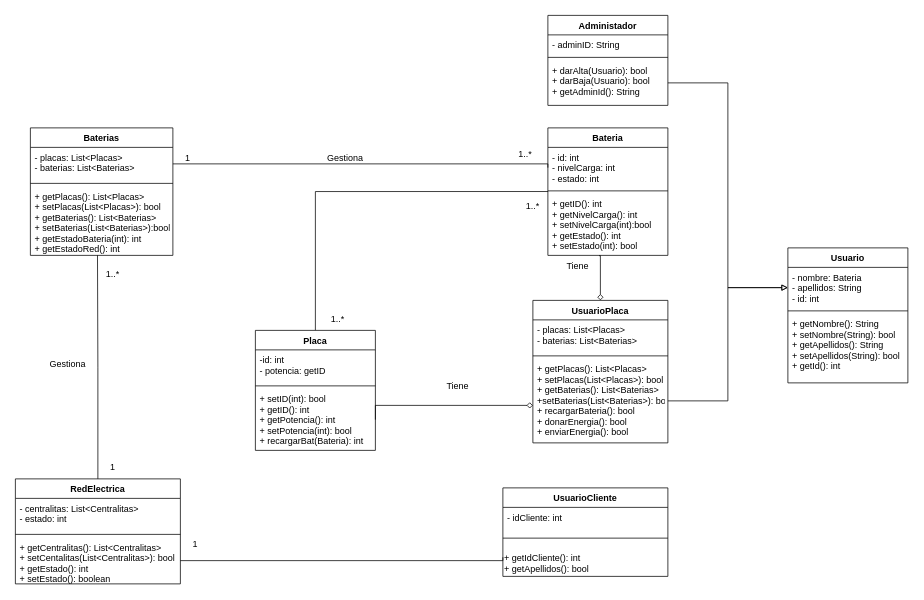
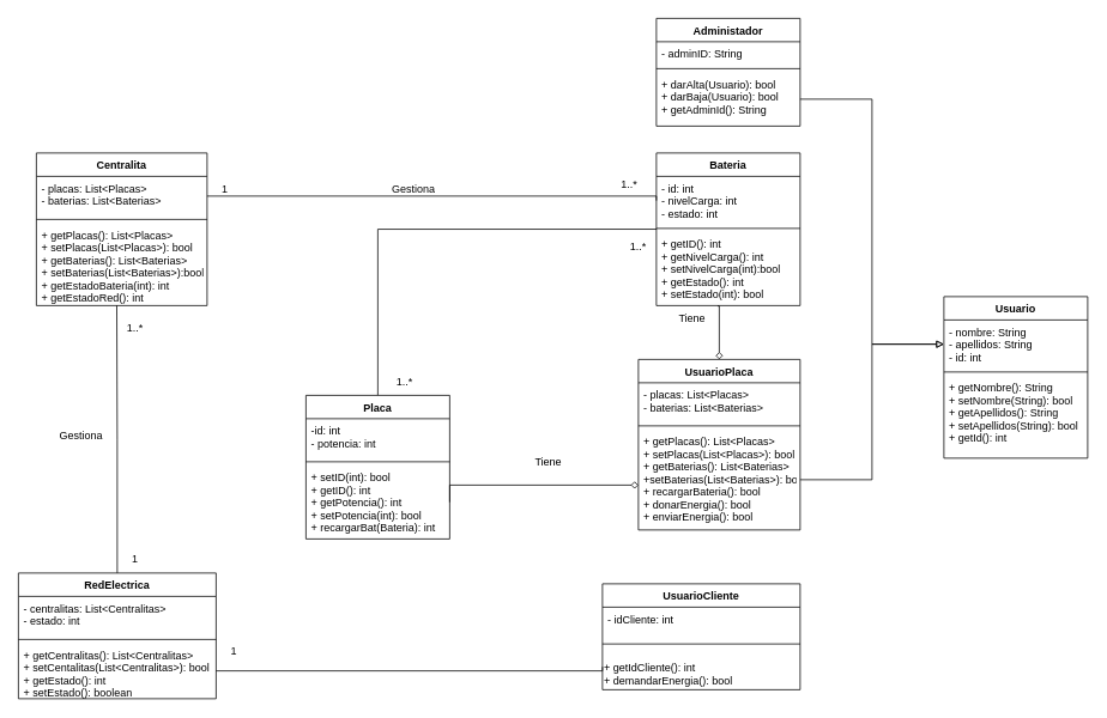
  <mxCell id="0" />
  <mxCell id="1" parent="0" />
  <mxCell id="2" value="Bateria" style="swimlane;fontStyle=1;align=center;verticalAlign=top;childLayout=stackLayout;horizontal=1;startSize=26;horizontalStack=0;resizeParent=1;resizeParentMax=0;resizeLast=0;collapsible=1;marginBottom=0;labelBackgroundColor=none;" vertex="1" parent="1"><mxGeometry x="730" y="170" width="160" height="170" as="geometry" /></mxCell>
  <mxCell id="3" value="- id: int&#10;- nivelCarga: int&#10;- estado: int" style="text;align=left;verticalAlign=top;spacingLeft=4;spacingRight=4;overflow=hidden;rotatable=0;points=[[0,0.5],[1,0.5]];portConstraint=eastwest;labelBackgroundColor=none;" vertex="1" parent="2"><mxGeometry y="26" width="160" height="54" as="geometry" /></mxCell>
  <mxCell id="4" value="" style="line;strokeWidth=1;align=left;verticalAlign=middle;spacingTop=-1;spacingLeft=3;spacingRight=3;rotatable=0;labelPosition=right;points=[];portConstraint=eastwest;labelBackgroundColor=none;" vertex="1" parent="2"><mxGeometry y="80" width="160" height="8" as="geometry" /></mxCell>
  <mxCell id="5" value="+ getID(): int&#10;+ getNivelCarga(): int&#10;+ setNivelCarga(int):bool&#10;+ getEstado(): int&#10;+ setEstado(int): bool" style="text;align=left;verticalAlign=top;spacingLeft=4;spacingRight=4;overflow=hidden;rotatable=0;points=[[0,0.5],[1,0.5]];portConstraint=eastwest;labelBackgroundColor=none;" vertex="1" parent="2"><mxGeometry y="88" width="160" height="82" as="geometry" /></mxCell>
  <mxCell id="6" style="edgeStyle=orthogonalEdgeStyle;rounded=0;orthogonalLoop=1;jettySize=auto;html=1;exitX=0.5;exitY=0;exitDx=0;exitDy=0;entryX=0.001;entryY=0.607;entryDx=0;entryDy=0;entryPerimeter=0;endArrow=none;endFill=0;labelBackgroundColor=none;fontColor=default;" edge="1" parent="1" source="7" target="4"><mxGeometry relative="1" as="geometry" /></mxCell>
  <mxCell id="7" value="Placa" style="swimlane;fontStyle=1;align=center;verticalAlign=top;childLayout=stackLayout;horizontal=1;startSize=26;horizontalStack=0;resizeParent=1;resizeParentMax=0;resizeLast=0;collapsible=1;marginBottom=0;labelBackgroundColor=none;" vertex="1" parent="1"><mxGeometry x="340" y="440" width="160" height="160" as="geometry" /></mxCell>
- <mxCell id="8" value="-id: int&#10;- potencia: getID" style="text;align=left;verticalAlign=top;spacingLeft=4;spacingRight=4;overflow=hidden;rotatable=0;points=[[0,0.5],[1,0.5]];portConstraint=eastwest;labelBackgroundColor=none;" vertex="1" parent="7"><mxGeometry y="26" width="160" height="44" as="geometry" /></mxCell>
+ <mxCell id="8" value="-id: int&#10;- potencia: int" style="text;align=left;verticalAlign=top;spacingLeft=4;spacingRight=4;overflow=hidden;rotatable=0;points=[[0,0.5],[1,0.5]];portConstraint=eastwest;labelBackgroundColor=none;" vertex="1" parent="7"><mxGeometry y="26" width="160" height="44" as="geometry" /></mxCell>
  <mxCell id="9" value="" style="line;strokeWidth=1;align=left;verticalAlign=middle;spacingTop=-1;spacingLeft=3;spacingRight=3;rotatable=0;labelPosition=right;points=[];portConstraint=eastwest;labelBackgroundColor=none;" vertex="1" parent="7"><mxGeometry y="70" width="160" height="8" as="geometry" /></mxCell>
  <mxCell id="10" value="+ setID(int): bool&#10;+ getID(): int&#10;+ getPotencia(): int&#10;+ setPotencia(int): bool&#10;+ recargarBat(Bateria): int" style="text;align=left;verticalAlign=top;spacingLeft=4;spacingRight=4;overflow=hidden;rotatable=0;points=[[0,0.5],[1,0.5]];portConstraint=eastwest;labelBackgroundColor=none;" vertex="1" parent="7"><mxGeometry y="78" width="160" height="82" as="geometry" /></mxCell>
- <mxCell id="11" value="Baterias" style="swimlane;fontStyle=1;align=center;verticalAlign=top;childLayout=stackLayout;horizontal=1;startSize=26;horizontalStack=0;resizeParent=1;resizeParentMax=0;resizeLast=0;collapsible=1;marginBottom=0;labelBackgroundColor=none;" vertex="1" parent="1"><mxGeometry x="40" y="170" width="190" height="170" as="geometry" /></mxCell>
+ <mxCell id="11" value="Centralita" style="swimlane;fontStyle=1;align=center;verticalAlign=top;childLayout=stackLayout;horizontal=1;startSize=26;horizontalStack=0;resizeParent=1;resizeParentMax=0;resizeLast=0;collapsible=1;marginBottom=0;labelBackgroundColor=none;" vertex="1" parent="1"><mxGeometry x="40" y="170" width="190" height="170" as="geometry" /></mxCell>
  <mxCell id="12" value="- placas: List&lt;Placas&gt;&#10;- baterias: List&lt;Baterias&gt;" style="text;align=left;verticalAlign=top;spacingLeft=4;spacingRight=4;overflow=hidden;rotatable=0;points=[[0,0.5],[1,0.5]];portConstraint=eastwest;labelBackgroundColor=none;" vertex="1" parent="11"><mxGeometry y="26" width="190" height="44" as="geometry" /></mxCell>
  <mxCell id="13" value="" style="line;strokeWidth=1;align=left;verticalAlign=middle;spacingTop=-1;spacingLeft=3;spacingRight=3;rotatable=0;labelPosition=right;points=[];portConstraint=eastwest;labelBackgroundColor=none;" vertex="1" parent="11"><mxGeometry y="70" width="190" height="8" as="geometry" /></mxCell>
  <mxCell id="14" value="+ getPlacas(): List&lt;Placas&gt;&#10;+ setPlacas(List&lt;Placas&gt;): bool&#10;+ getBaterias(): List&lt;Baterias&gt;&#10;+ setBaterias(List&lt;Baterias&gt;):bool&#10;+ getEstadoBateria(int): int&#10;+ getEstadoRed(): int" style="text;align=left;verticalAlign=top;spacingLeft=4;spacingRight=4;overflow=hidden;rotatable=0;points=[[0,0.5],[1,0.5]];portConstraint=eastwest;labelBackgroundColor=none;" vertex="1" parent="11"><mxGeometry y="78" width="190" height="92" as="geometry" /></mxCell>
  <mxCell id="15" style="edgeStyle=orthogonalEdgeStyle;rounded=0;orthogonalLoop=1;jettySize=auto;html=1;exitX=0.5;exitY=0;exitDx=0;exitDy=0;entryX=0.471;entryY=0.998;entryDx=0;entryDy=0;entryPerimeter=0;endArrow=none;endFill=0;labelBackgroundColor=none;fontColor=default;" edge="1" parent="1" source="16" target="14"><mxGeometry relative="1" as="geometry" /></mxCell>
  <mxCell id="16" value="RedElectrica" style="swimlane;fontStyle=1;align=center;verticalAlign=top;childLayout=stackLayout;horizontal=1;startSize=26;horizontalStack=0;resizeParent=1;resizeParentMax=0;resizeLast=0;collapsible=1;marginBottom=0;labelBackgroundColor=none;" vertex="1" parent="1"><mxGeometry x="20" y="638" width="220" height="140" as="geometry" /></mxCell>
  <mxCell id="17" value="- centralitas: List&lt;Centralitas&gt;&#10;- estado: int" style="text;align=left;verticalAlign=top;spacingLeft=4;spacingRight=4;overflow=hidden;rotatable=0;points=[[0,0.5],[1,0.5]];portConstraint=eastwest;labelBackgroundColor=none;" vertex="1" parent="16"><mxGeometry y="26" width="220" height="44" as="geometry" /></mxCell>
  <mxCell id="18" value="" style="line;strokeWidth=1;align=left;verticalAlign=middle;spacingTop=-1;spacingLeft=3;spacingRight=3;rotatable=0;labelPosition=right;points=[];portConstraint=eastwest;labelBackgroundColor=none;" vertex="1" parent="16"><mxGeometry y="70" width="220" height="8" as="geometry" /></mxCell>
  <mxCell id="19" value="+ getCentralitas(): List&lt;Centralitas&gt;&#10;+ setCentalitas(List&lt;Centralitas&gt;): bool&#10;+ getEstado(): int&#10;+ setEstado(): boolean" style="text;align=left;verticalAlign=top;spacingLeft=4;spacingRight=4;overflow=hidden;rotatable=0;points=[[0,0.5],[1,0.5]];portConstraint=eastwest;labelBackgroundColor=none;" vertex="1" parent="16"><mxGeometry y="78" width="220" height="62" as="geometry" /></mxCell>
  <mxCell id="20" value="Administador" style="swimlane;fontStyle=1;align=center;verticalAlign=top;childLayout=stackLayout;horizontal=1;startSize=26;horizontalStack=0;resizeParent=1;resizeParentMax=0;resizeLast=0;collapsible=1;marginBottom=0;labelBackgroundColor=none;" vertex="1" parent="1"><mxGeometry x="730" y="20" width="160" height="120" as="geometry" /></mxCell>
  <mxCell id="21" value="- adminID: String" style="text;align=left;verticalAlign=top;spacingLeft=4;spacingRight=4;overflow=hidden;rotatable=0;points=[[0,0.5],[1,0.5]];portConstraint=eastwest;labelBackgroundColor=none;" vertex="1" parent="20"><mxGeometry y="26" width="160" height="26" as="geometry" /></mxCell>
  <mxCell id="22" value="" style="line;strokeWidth=1;align=left;verticalAlign=middle;spacingTop=-1;spacingLeft=3;spacingRight=3;rotatable=0;labelPosition=right;points=[];portConstraint=eastwest;labelBackgroundColor=none;" vertex="1" parent="20"><mxGeometry y="52" width="160" height="8" as="geometry" /></mxCell>
  <mxCell id="23" value="+ darAlta(Usuario): bool&#10;+ darBaja(Usuario): bool&#10;+ getAdminId(): String" style="text;align=left;verticalAlign=top;spacingLeft=4;spacingRight=4;overflow=hidden;rotatable=0;points=[[0,0.5],[1,0.5]];portConstraint=eastwest;labelBackgroundColor=none;" vertex="1" parent="20"><mxGeometry y="60" width="160" height="60" as="geometry" /></mxCell>
  <mxCell id="24" value="Usuario" style="swimlane;fontStyle=1;align=center;verticalAlign=top;childLayout=stackLayout;horizontal=1;startSize=26;horizontalStack=0;resizeParent=1;resizeParentMax=0;resizeLast=0;collapsible=1;marginBottom=0;labelBackgroundColor=none;" vertex="1" parent="1"><mxGeometry x="1050" y="330" width="160" height="180" as="geometry" /></mxCell>
- <mxCell id="25" value="- nombre: Bateria&#10;- apellidos: String&#10;- id: int" style="text;align=left;verticalAlign=top;spacingLeft=4;spacingRight=4;overflow=hidden;rotatable=0;points=[[0,0.5],[1,0.5]];portConstraint=eastwest;labelBackgroundColor=none;" vertex="1" parent="24"><mxGeometry y="26" width="160" height="54" as="geometry" /></mxCell>
+ <mxCell id="25" value="- nombre: String&#10;- apellidos: String&#10;- id: int" style="text;align=left;verticalAlign=top;spacingLeft=4;spacingRight=4;overflow=hidden;rotatable=0;points=[[0,0.5],[1,0.5]];portConstraint=eastwest;labelBackgroundColor=none;" vertex="1" parent="24"><mxGeometry y="26" width="160" height="54" as="geometry" /></mxCell>
  <mxCell id="26" value="" style="line;strokeWidth=1;align=left;verticalAlign=middle;spacingTop=-1;spacingLeft=3;spacingRight=3;rotatable=0;labelPosition=right;points=[];portConstraint=eastwest;labelBackgroundColor=none;" vertex="1" parent="24"><mxGeometry y="80" width="160" height="8" as="geometry" /></mxCell>
  <mxCell id="27" value="+ getNombre(): String&#10;+ setNombre(String): bool&#10;+ getApellidos(): String&#10;+ setApellidos(String): bool&#10;+ getId(): int" style="text;align=left;verticalAlign=top;spacingLeft=4;spacingRight=4;overflow=hidden;rotatable=0;points=[[0,0.5],[1,0.5]];portConstraint=eastwest;labelBackgroundColor=none;" vertex="1" parent="24"><mxGeometry y="88" width="160" height="92" as="geometry" /></mxCell>
  <mxCell id="28" style="edgeStyle=orthogonalEdgeStyle;rounded=0;orthogonalLoop=1;jettySize=auto;html=1;exitX=0.5;exitY=0;exitDx=0;exitDy=0;entryX=0.426;entryY=1.005;entryDx=0;entryDy=0;entryPerimeter=0;endArrow=none;endFill=0;startArrow=diamond;startFill=0;labelBackgroundColor=none;fontColor=default;" edge="1" parent="1" source="29" target="5"><mxGeometry relative="1" as="geometry"><mxPoint x="800" y="330" as="targetPoint" /><Array as="points"><mxPoint x="800" y="340" /><mxPoint x="798" y="340" /></Array></mxGeometry></mxCell>
  <mxCell id="29" value="UsuarioPlaca" style="swimlane;fontStyle=1;align=center;verticalAlign=top;childLayout=stackLayout;horizontal=1;startSize=26;horizontalStack=0;resizeParent=1;resizeParentMax=0;resizeLast=0;collapsible=1;marginBottom=0;labelBackgroundColor=none;" vertex="1" parent="1"><mxGeometry x="710" y="400" width="180" height="190" as="geometry" /></mxCell>
  <mxCell id="30" value="- placas: List&lt;Placas&gt;&#10;- baterias: List&lt;Baterias&gt;" style="text;align=left;verticalAlign=top;spacingLeft=4;spacingRight=4;overflow=hidden;rotatable=0;points=[[0,0.5],[1,0.5]];portConstraint=eastwest;labelBackgroundColor=none;" vertex="1" parent="29"><mxGeometry y="26" width="180" height="44" as="geometry" /></mxCell>
  <mxCell id="31" value="" style="line;strokeWidth=1;align=left;verticalAlign=middle;spacingTop=-1;spacingLeft=3;spacingRight=3;rotatable=0;labelPosition=right;points=[];portConstraint=eastwest;labelBackgroundColor=none;" vertex="1" parent="29"><mxGeometry y="70" width="180" height="8" as="geometry" /></mxCell>
  <mxCell id="32" value="+ getPlacas(): List&lt;Placas&gt;&#10;+ setPlacas(List&lt;Placas&gt;): bool&#10;+ getBaterias(): List&lt;Baterias&gt;&#10;+setBaterias(List&lt;Baterias&gt;): bool&#10;+ recargarBateria(): bool&#10;+ donarEnergia(): bool&#10;+ enviarEnergia(): bool" style="text;align=left;verticalAlign=top;spacingLeft=4;spacingRight=4;overflow=hidden;rotatable=0;points=[[0,0.5],[1,0.5]];portConstraint=eastwest;labelBackgroundColor=none;" vertex="1" parent="29"><mxGeometry y="78" width="180" height="112" as="geometry" /></mxCell>
  <mxCell id="33" value="UsuarioCliente" style="swimlane;fontStyle=1;align=center;verticalAlign=top;childLayout=stackLayout;horizontal=1;startSize=26;horizontalStack=0;resizeParent=1;resizeParentMax=0;resizeLast=0;collapsible=1;marginBottom=0;labelBackgroundColor=none;" vertex="1" parent="1"><mxGeometry x="670" y="650" width="220" height="118" as="geometry" /></mxCell>
  <mxCell id="34" value="- idCliente: int" style="text;align=left;verticalAlign=top;spacingLeft=4;spacingRight=4;overflow=hidden;rotatable=0;points=[[0,0.5],[1,0.5]];portConstraint=eastwest;labelBackgroundColor=none;" vertex="1" parent="33"><mxGeometry y="26" width="220" height="24" as="geometry" /></mxCell>
  <mxCell id="35" value="" style="line;strokeWidth=1;align=left;verticalAlign=middle;spacingTop=-1;spacingLeft=3;spacingRight=3;rotatable=0;labelPosition=right;points=[];portConstraint=eastwest;labelBackgroundColor=none;" vertex="1" parent="33"><mxGeometry y="50" width="220" height="34" as="geometry" /></mxCell>
- <mxCell id="36" value="+ getIdCliente(): int&lt;br&gt;+ getApellidos(): bool" style="text;html=1;align=left;verticalAlign=middle;whiteSpace=wrap;rounded=0;labelBackgroundColor=none;" vertex="1" parent="33"><mxGeometry y="84" width="220" height="34" as="geometry" /></mxCell>
+ <mxCell id="36" value="+ getIdCliente(): int&lt;br&gt;+ demandarEnergia(): bool" style="text;html=1;align=left;verticalAlign=middle;whiteSpace=wrap;rounded=0;labelBackgroundColor=none;" vertex="1" parent="33"><mxGeometry y="84" width="220" height="34" as="geometry" /></mxCell>
  <mxCell id="37" style="edgeStyle=orthogonalEdgeStyle;rounded=0;orthogonalLoop=1;jettySize=auto;html=1;exitX=1;exitY=0.5;exitDx=0;exitDy=0;entryX=0;entryY=0.5;entryDx=0;entryDy=0;endArrow=block;endFill=0;labelBackgroundColor=none;fontColor=default;" edge="1" parent="1" source="23" target="25"><mxGeometry relative="1" as="geometry" /></mxCell>
  <mxCell id="38" style="edgeStyle=orthogonalEdgeStyle;rounded=0;orthogonalLoop=1;jettySize=auto;html=1;exitX=1;exitY=0.5;exitDx=0;exitDy=0;entryX=0;entryY=0.5;entryDx=0;entryDy=0;endArrow=block;endFill=0;labelBackgroundColor=none;fontColor=default;" edge="1" parent="1" source="32" target="25"><mxGeometry relative="1" as="geometry" /></mxCell>
  <mxCell id="39" style="edgeStyle=orthogonalEdgeStyle;rounded=0;orthogonalLoop=1;jettySize=auto;html=1;exitX=1;exitY=0.5;exitDx=0;exitDy=0;endArrow=diamond;endFill=0;labelBackgroundColor=none;fontColor=default;" edge="1" parent="1" source="10"><mxGeometry relative="1" as="geometry"><Array as="points"><mxPoint x="500" y="540" /></Array><mxPoint x="710" y="540" as="targetPoint" /></mxGeometry></mxCell>
  <mxCell id="40" style="edgeStyle=orthogonalEdgeStyle;rounded=0;orthogonalLoop=1;jettySize=auto;html=1;exitX=0;exitY=0.5;exitDx=0;exitDy=0;entryX=1;entryY=0.5;entryDx=0;entryDy=0;endArrow=none;endFill=0;labelBackgroundColor=none;fontColor=default;" edge="1" parent="1" source="3" target="12"><mxGeometry relative="1" as="geometry"><Array as="points"><mxPoint x="730" y="218" /></Array></mxGeometry></mxCell>
  <mxCell id="41" style="edgeStyle=orthogonalEdgeStyle;rounded=0;orthogonalLoop=1;jettySize=auto;html=1;exitX=1;exitY=0.5;exitDx=0;exitDy=0;entryX=0;entryY=0.25;entryDx=0;entryDy=0;endArrow=none;endFill=0;labelBackgroundColor=none;fontColor=default;" edge="1" parent="1" source="19" target="36"><mxGeometry relative="1" as="geometry"><Array as="points"><mxPoint x="670" y="747" /></Array></mxGeometry></mxCell>
  <mxCell id="42" value="Gestiona" style="text;html=1;align=center;verticalAlign=middle;whiteSpace=wrap;rounded=0;" vertex="1" parent="1"><mxGeometry x="430" y="196" width="60" height="30" as="geometry" /></mxCell>
  <mxCell id="43" value="1" style="text;html=1;align=center;verticalAlign=middle;whiteSpace=wrap;rounded=0;" vertex="1" parent="1"><mxGeometry x="220" y="196" width="60" height="30" as="geometry" /></mxCell>
  <mxCell id="44" value="1..*" style="text;html=1;align=center;verticalAlign=middle;whiteSpace=wrap;rounded=0;" vertex="1" parent="1"><mxGeometry x="670" y="190" width="60" height="30" as="geometry" /></mxCell>
  <mxCell id="45" value="Gestiona" style="text;html=1;align=center;verticalAlign=middle;whiteSpace=wrap;rounded=0;" vertex="1" parent="1"><mxGeometry x="60" y="470" width="60" height="30" as="geometry" /></mxCell>
  <mxCell id="46" value="1..*" style="text;html=1;align=center;verticalAlign=middle;whiteSpace=wrap;rounded=0;" vertex="1" parent="1"><mxGeometry x="120" y="350" width="60" height="30" as="geometry" /></mxCell>
  <mxCell id="47" value="1" style="text;html=1;align=center;verticalAlign=middle;whiteSpace=wrap;rounded=0;" vertex="1" parent="1"><mxGeometry x="120" y="608" width="60" height="30" as="geometry" /></mxCell>
  <mxCell id="48" value="1" style="text;html=1;align=center;verticalAlign=middle;whiteSpace=wrap;rounded=0;" vertex="1" parent="1"><mxGeometry x="230" y="710" width="60" height="30" as="geometry" /></mxCell>
  <mxCell id="49" value="Tiene" style="text;html=1;align=center;verticalAlign=middle;whiteSpace=wrap;rounded=0;" vertex="1" parent="1"><mxGeometry x="580" y="500" width="60" height="30" as="geometry" /></mxCell>
  <mxCell id="50" value="Tiene" style="text;html=1;align=center;verticalAlign=middle;whiteSpace=wrap;rounded=0;" vertex="1" parent="1"><mxGeometry x="740" y="340" width="60" height="30" as="geometry" /></mxCell>
  <mxCell id="51" value="1..*" style="text;html=1;align=center;verticalAlign=middle;whiteSpace=wrap;rounded=0;" vertex="1" parent="1"><mxGeometry x="420" y="410" width="60" height="30" as="geometry" /></mxCell>
  <mxCell id="52" value="1..*" style="text;html=1;align=center;verticalAlign=middle;whiteSpace=wrap;rounded=0;" vertex="1" parent="1"><mxGeometry x="680" y="260" width="60" height="30" as="geometry" /></mxCell>
